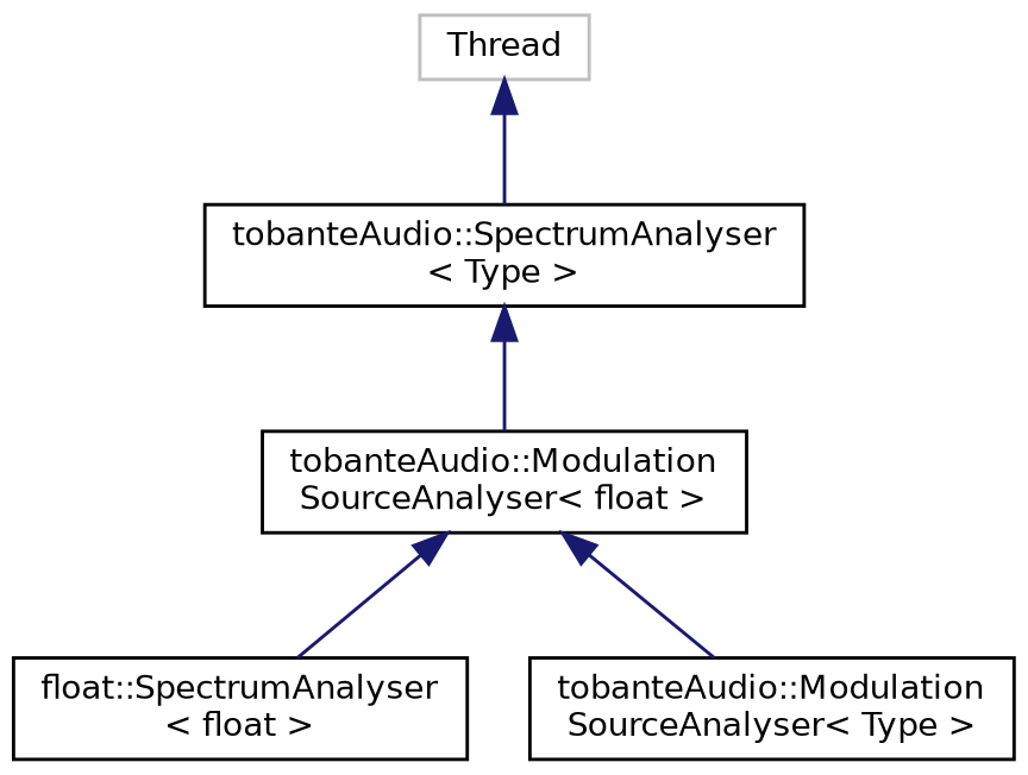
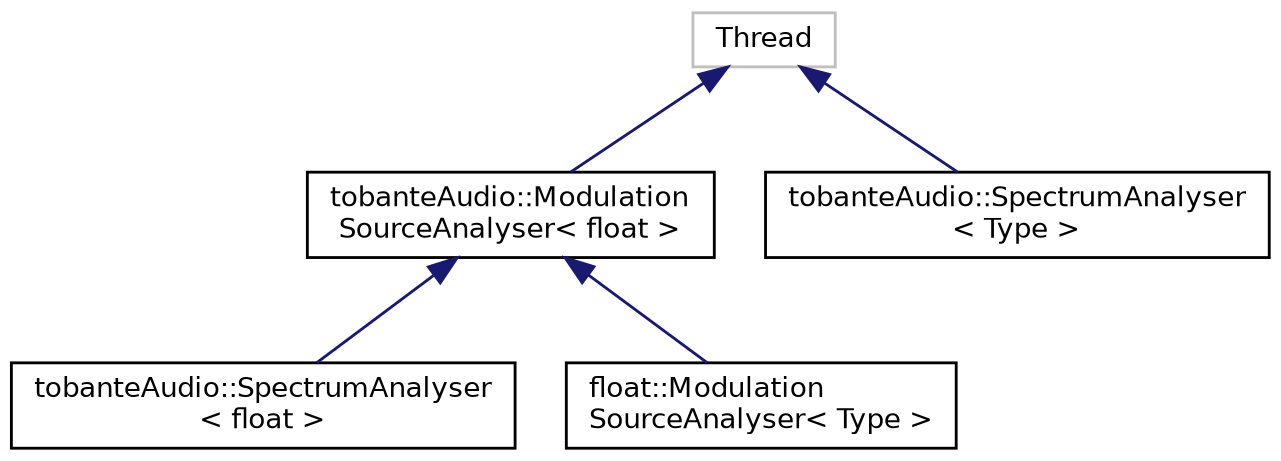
  digraph {
    rankdir=TB
    node [color=black fillcolor=white fontname=Helvetica fontsize=10 shape=record style=filled]
    edge [color=midnightblue dir=back fontname=Helvetica fontsize=10 labelfontname=Helvetica labelfontsize=10 style=solid]
    n1 [color=grey75 height=0.2 label=Thread width=0.4]
    n2 [height=0.2 label="tobanteAudio::Modulation\lSourceAnalyser\< float \>" width=0.4]
    n3 [height=0.2 label="tobanteAudio::SpectrumAnalyser\l\< Type \>" width=0.4]
-   n4 [height=0.2 label="float::SpectrumAnalyser\l\< float \>" width=0.4]
-   n5 [height=0.2 label="tobanteAudio::Modulation\lSourceAnalyser\< Type \>" width=0.4]
-   n3 -> n2
+   n4 [height=0.2 label="tobanteAudio::SpectrumAnalyser\l\< float \>" width=0.4]
+   n5 [height=0.2 label="float::Modulation\lSourceAnalyser\< Type \>" width=0.4]
+   n1 -> n2
    n1 -> n3
    n2 -> n4
    n2 -> n5
  }
